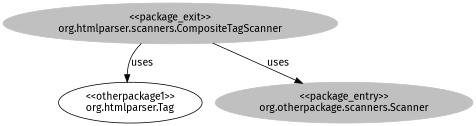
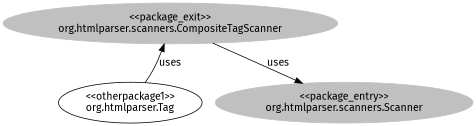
  digraph {
    fontname="Fira Sans"
    node [color=grey fontname="Fira Sans" style=filled]
    edge [fontname="Fira Sans"]
    n1 [label="<<package_exit>>\norg.htmlparser.scanners.CompositeTagScanner"]
    n2 [label="<<otherpackage1>>\norg.htmlparser.Tag" color="" style=""]
-   n3 [label="<<package_entry>>\norg.otherpackage.scanners.Scanner"]
-   n1 -> n2 [label=uses]
+   n3 [label="<<package_entry>>\norg.htmlparser.scanners.Scanner"]
+   n2 -> n1 [label=uses]
    n1 -> n3 [label=uses]
  }
